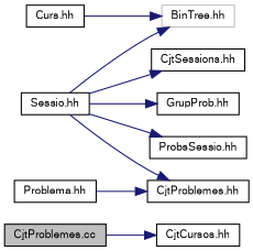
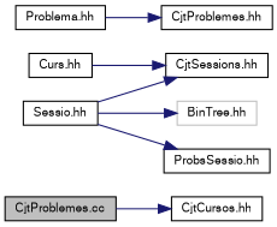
  digraph {
    rankdir=LR
    node [color=black fillcolor=white fontname=FreeSans fontsize=10 shape=record style=filled]
    edge [color=midnightblue fontname=FreeSans fontsize=10 labelfontname=FreeSans labelfontsize=10 style=solid]
    n1 [fillcolor=grey75 fontcolor=black height=0.2 label="CjtProblemes.cc" width=0.4]
    n2 [height=0.2 label="CjtCursos.hh" width=0.4]
    n3 [height=0.2 label="Curs.hh" width=0.4]
    n4 [height=0.2 label="CjtSessions.hh" width=0.4]
    n5 [height=0.2 label="Sessio.hh" width=0.4]
    n6 [height=0.2 label="CjtProblemes.hh" width=0.4]
-   n7 [height=0.2 label="GrupProb.hh" width=0.4]
    n8 [color=grey75 height=0.2 label="BinTree.hh" width=0.4]
    n9 [height=0.2 label="ProbsSessio.hh" width=0.4]
    n10 [height=0.2 label="Problema.hh" width=0.4]
    n1 -> n2
-   n3 -> n8
+   n3 -> n4
    n5 -> n4
-   n5 -> n6
-   n5 -> n7
    n5 -> n8
    n5 -> n9
    n10 -> n6
  }
